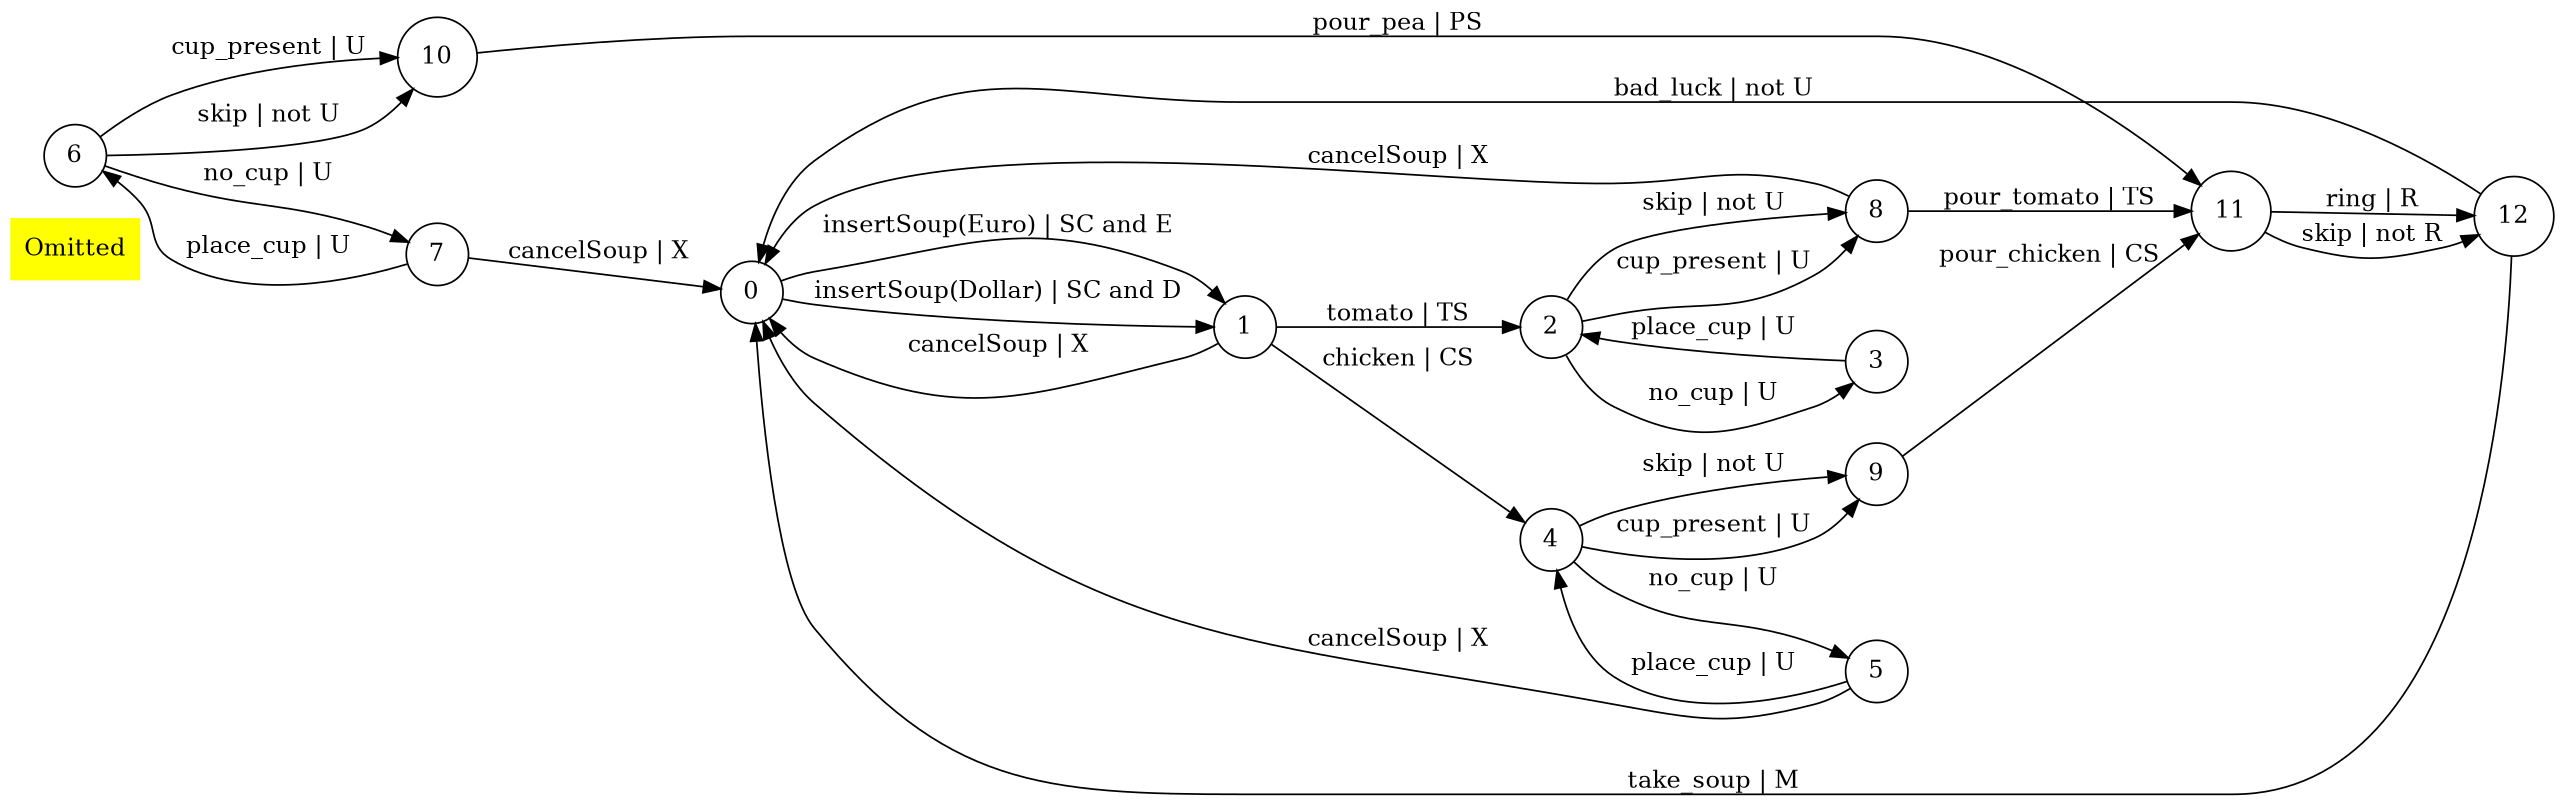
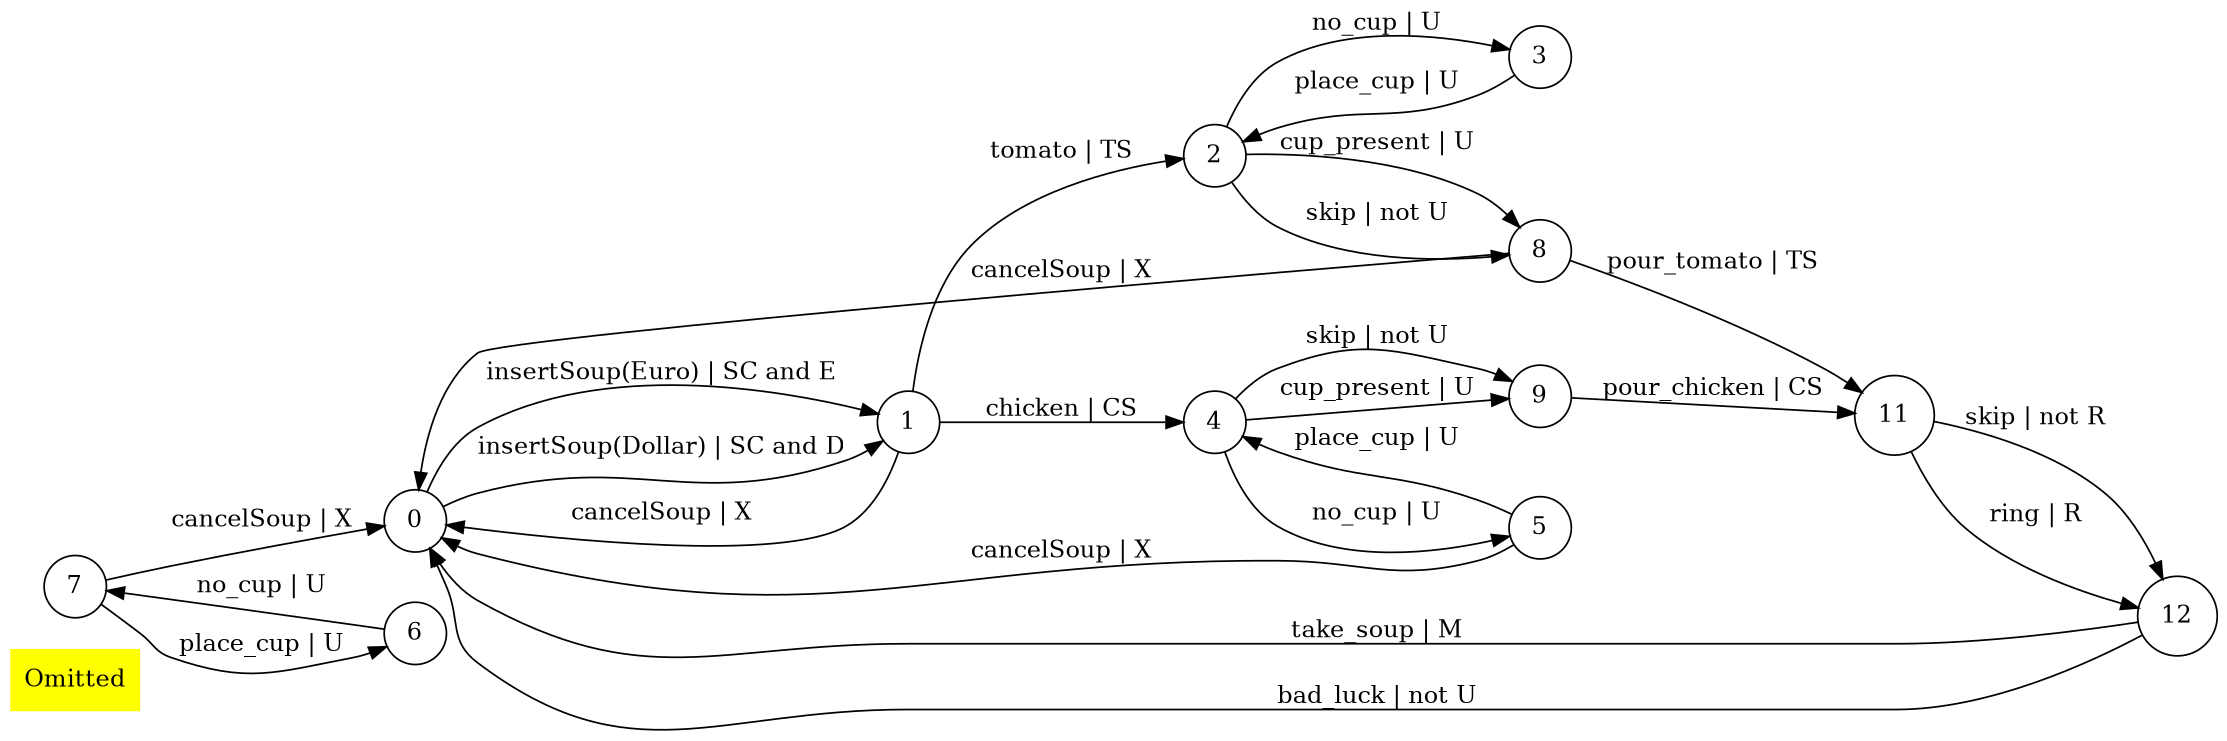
  digraph {
    FM="(M <=> True) and (O <=> M) and (R => M) and (SC <=> M) and (X => M) and (E xor D) and (U => SC) and (S <=> SC) and (CS or PS or TS or (not S)) and (P => R) and ((D and SC) => U)"
    rankdir=LR
    node [shape=circle]
    n1 [color=yellow label=Omitted shape=plaintext style=filled]
    0 [initial=True]
    1
    2
    4
    3
    8
    5
    9
    6
    7
-   10
    11
    12
    0 -> 1 [label="insertSoup(Euro) | SC and E"]
    0 -> 1 [label="insertSoup(Dollar) | SC and D"]
    1 -> 0 [label="cancelSoup | X"]
    1 -> 2 [label="tomato | TS"]
    1 -> 4 [label="chicken | CS"]
    2 -> 3 [label="no_cup | U"]
    2 -> 8 [label="cup_present | U"]
    2 -> 8 [label="skip | not U"]
    4 -> 5 [label="no_cup | U"]
    4 -> 9 [label="cup_present | U"]
    4 -> 9 [label="skip | not U"]
    3 -> 2 [label="place_cup | U"]
    8 -> 0 [label="cancelSoup | X"]
    8 -> 11 [label="pour_tomato | TS"]
    5 -> 0 [label="cancelSoup | X"]
    5 -> 4 [label="place_cup | U"]
    9 -> 11 [label="pour_chicken | CS"]
    6 -> 7 [label="no_cup | U"]
-   6 -> 10 [label="cup_present | U"]
-   6 -> 10 [label="skip | not U"]
    7 -> 0 [label="cancelSoup | X"]
    7 -> 6 [label="place_cup | U"]
-   10 -> 11 [label="pour_pea | PS"]
    11 -> 12 [label="skip | not R"]
    11 -> 12 [label="ring | R"]
    12 -> 0 [label="take_soup | M"]
    12 -> 0 [label="bad_luck | not U"]
  }
